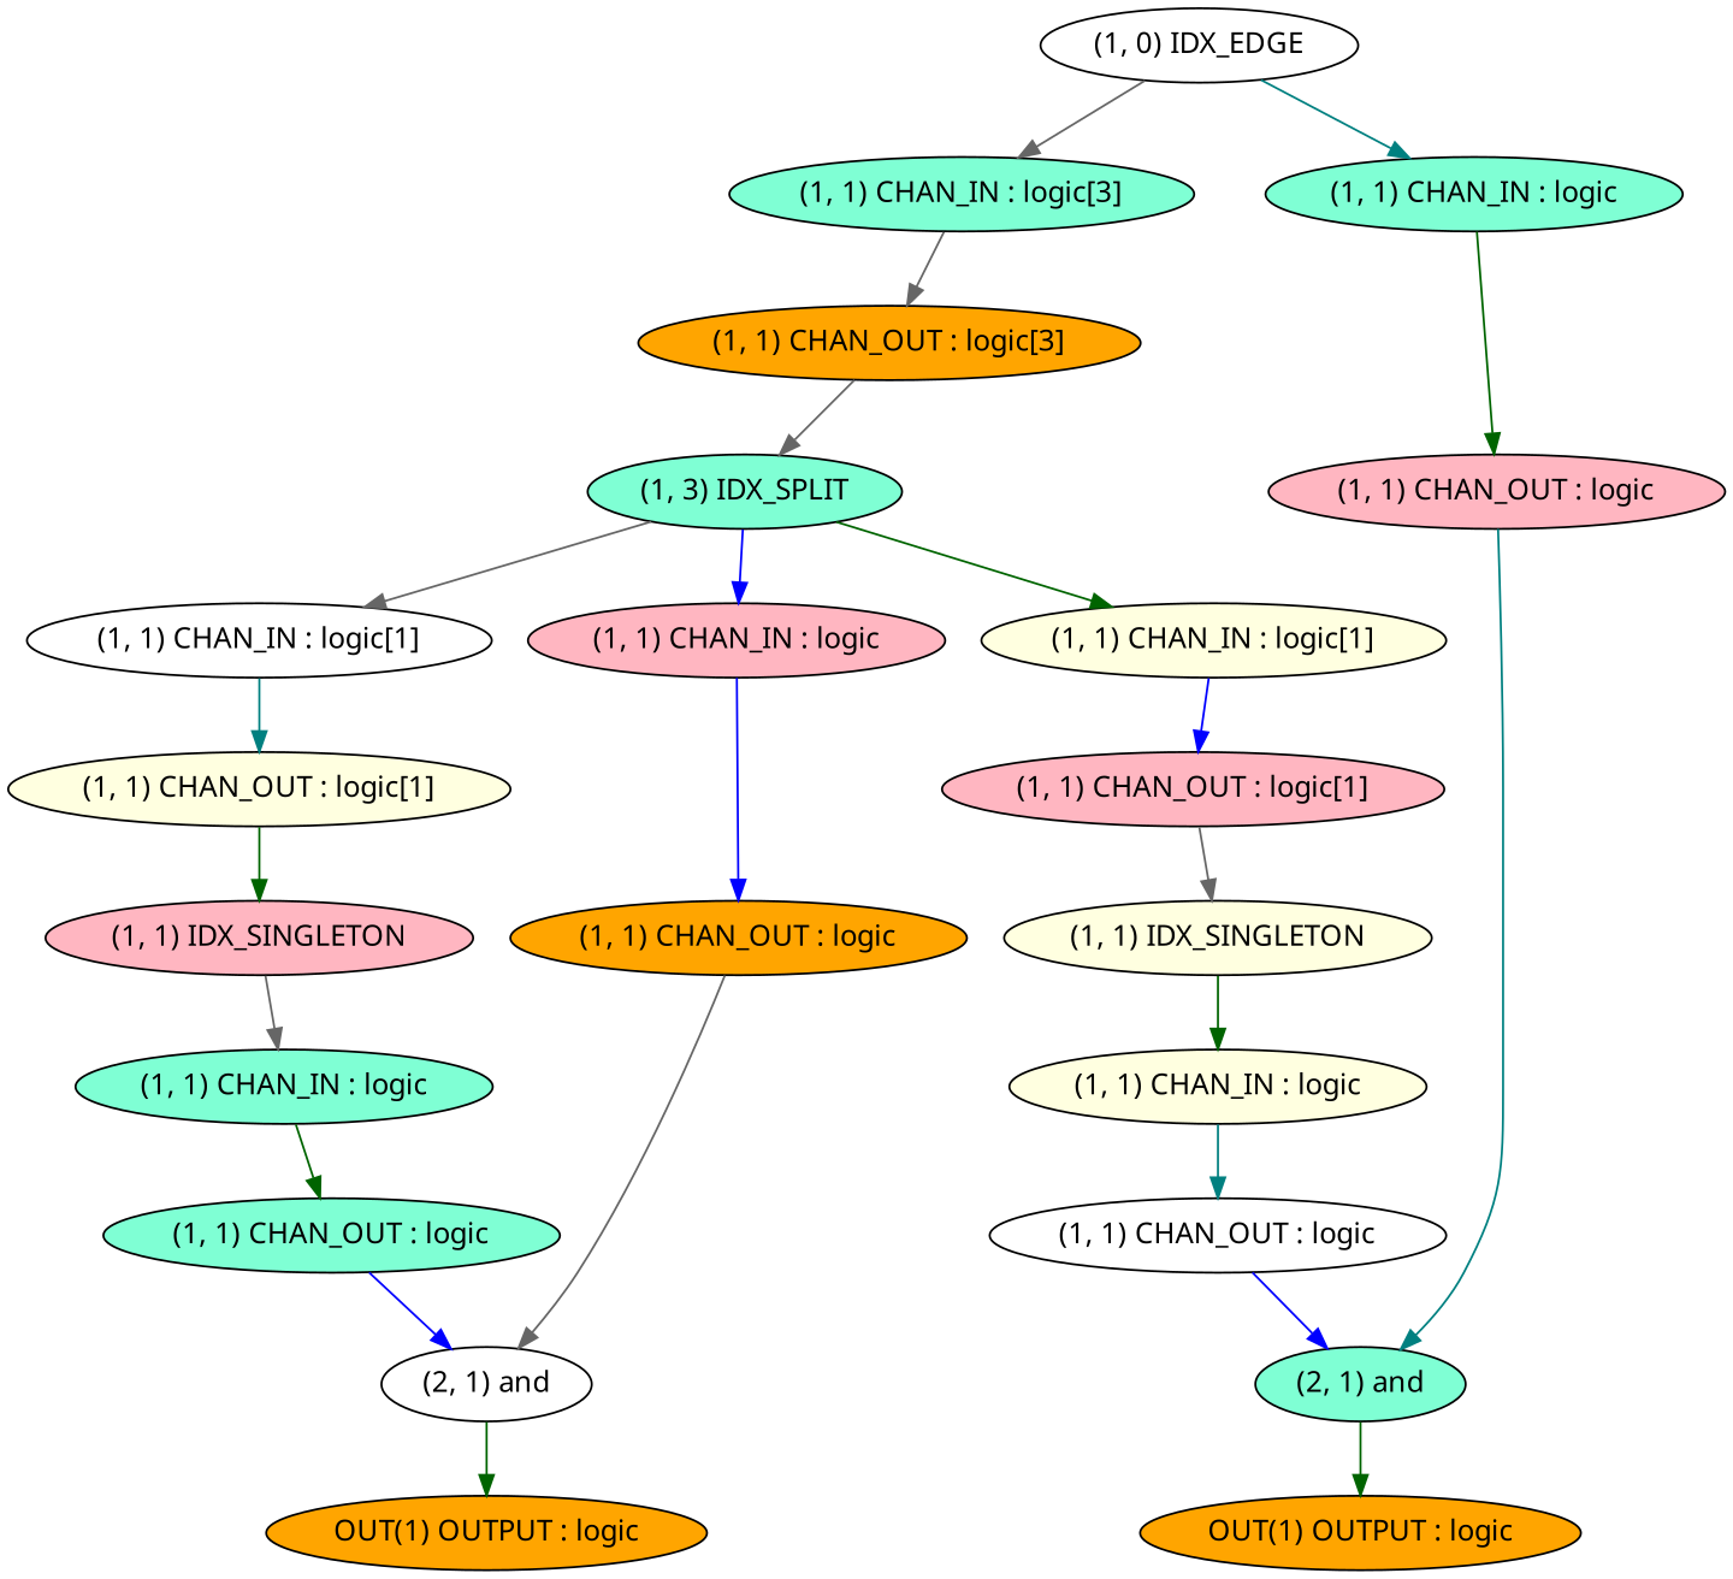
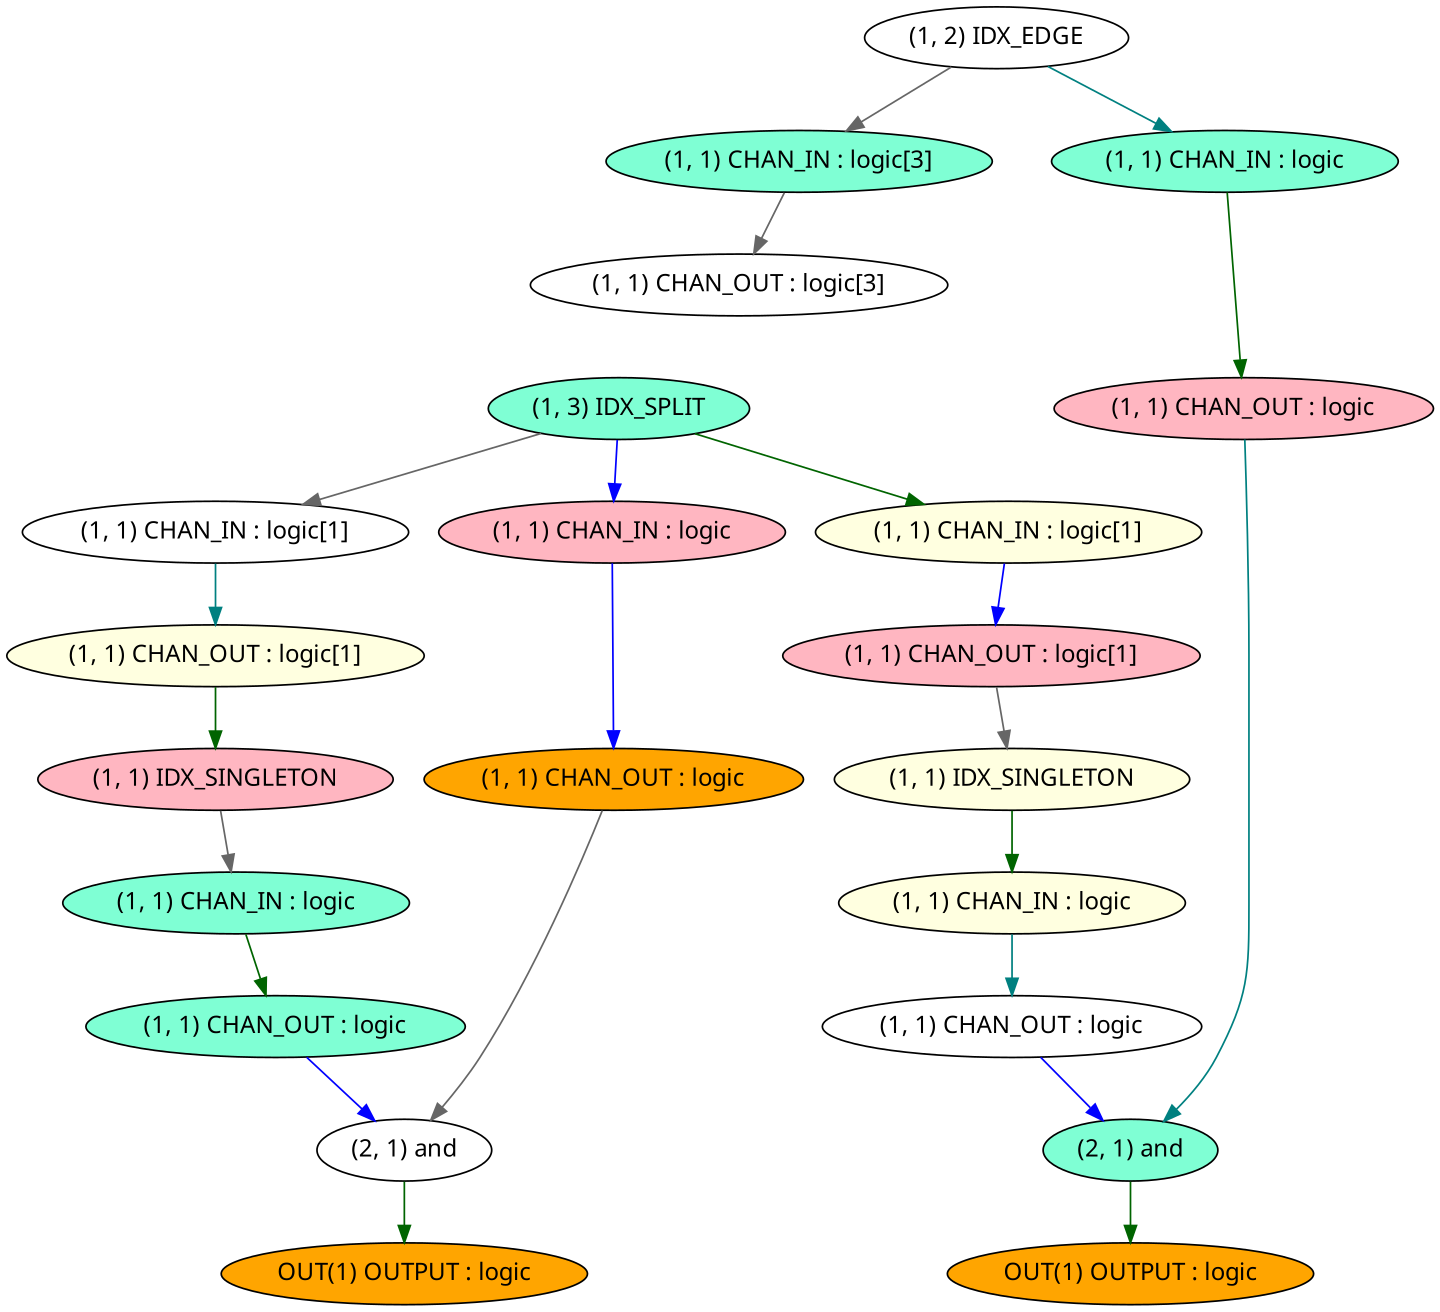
  digraph {
    fontname="Noto Sans"
    node [fillcolor=aquamarine fontname="Noto Sans" style=filled]
    edge [color=darkgreen fontname="Noto Sans"]
    n1 [fillcolor=white label="(1, 1) CHAN_IN : logic[1]"]
    n2 [fillcolor=lightyellow label="(1, 1) CHAN_OUT : logic[1]"]
    n3 [fillcolor=lightpink label="(1, 1) IDX_SINGLETON"]
    n4 [label="(1, 1) CHAN_IN : logic"]
    n5 [fillcolor=lightyellow label="(1, 1) CHAN_IN : logic[1]"]
    n6 [fillcolor=lightpink label="(1, 1) CHAN_OUT : logic[1]"]
    n7 [fillcolor=lightyellow label="(1, 1) IDX_SINGLETON"]
    n8 [fillcolor=lightyellow label="(1, 1) CHAN_IN : logic"]
    n9 [label="(1, 1) CHAN_IN : logic[3]"]
-   n10 [fillcolor=orange label="(1, 1) CHAN_OUT : logic[3]"]
+   n10 [fillcolor=white label="(1, 1) CHAN_OUT : logic[3]"]
    n11 [label="(1, 3) IDX_SPLIT"]
    n12 [fillcolor=lightpink label="(1, 1) CHAN_IN : logic"]
    n13 [label="(1, 1) CHAN_OUT : logic"]
    n14 [fillcolor=white label="(2, 1) and"]
    n15 [fillcolor=orange label="OUT(1) OUTPUT : logic"]
    n16 [fillcolor=orange label="(1, 1) CHAN_OUT : logic"]
    n17 [fillcolor=white label="(1, 1) CHAN_OUT : logic"]
    n18 [label="(2, 1) and"]
    n19 [fillcolor=orange label="OUT(1) OUTPUT : logic"]
    n20 [label="(1, 1) CHAN_IN : logic"]
    n21 [fillcolor=lightpink label="(1, 1) CHAN_OUT : logic"]
-   n22 [fillcolor=white label="(1, 0) IDX_EDGE"]
+   n22 [fillcolor=white label="(1, 2) IDX_EDGE"]
    n1 -> n2 [color=teal]
    n2 -> n3
    n3 -> n4 [color=gray40]
    n4 -> n13
    n5 -> n6 [color=blue]
    n6 -> n7 [color=gray40]
    n7 -> n8
    n8 -> n17 [color=teal]
    n9 -> n10 [color=gray40]
-   n10 -> n11 [color=gray40]
    n11 -> n1 [color=gray40]
    n11 -> n5
    n11 -> n12 [color=blue]
    n12 -> n16 [color=blue]
    n13 -> n14 [color=blue]
    n14 -> n15
    n16 -> n14 [color=gray40]
    n17 -> n18 [color=blue]
    n18 -> n19
    n20 -> n21
    n21 -> n18 [color=teal]
    n22 -> n9 [color=gray40]
    n22 -> n20 [color=teal]
  }
